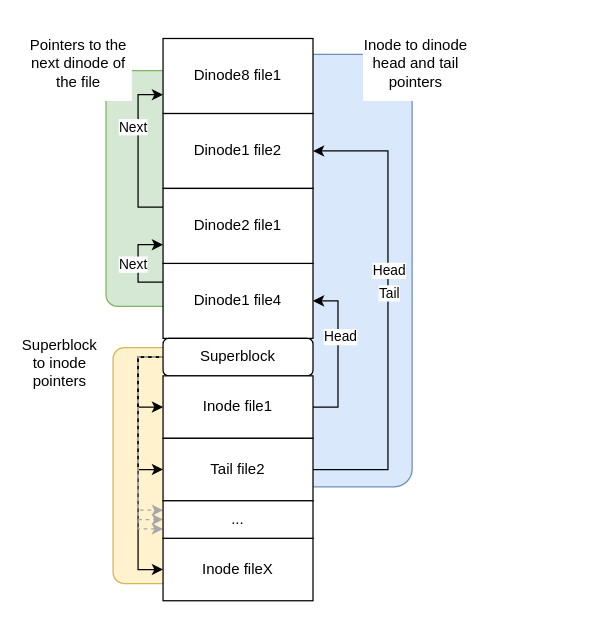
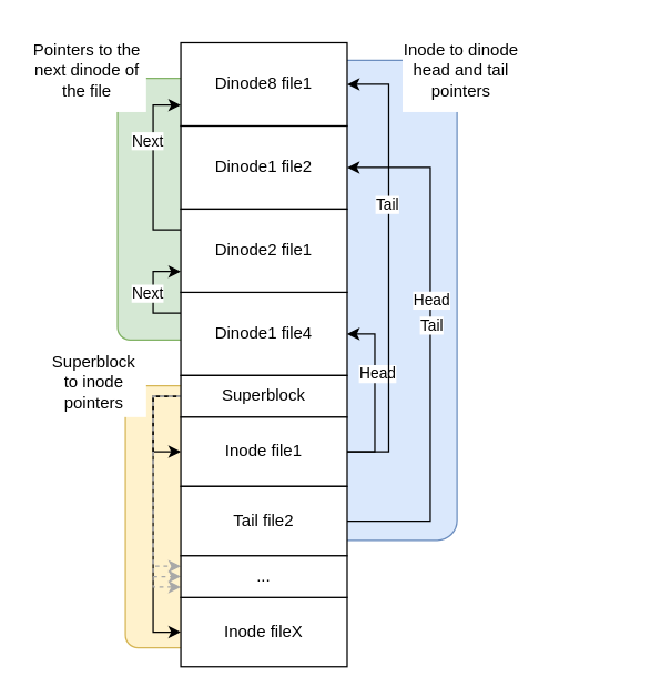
  <mxCell id="0" />
  <mxCell id="1" parent="0" />
  <mxCell id="2" value="" style="rounded=1;whiteSpace=wrap;html=1;rotation=90;fillColor=#d5e8d4;strokeColor=#82b366;" vertex="1" parent="1"><mxGeometry x="20" y="120" width="188.75" height="60" as="geometry" /></mxCell>
  <mxCell id="3" value="" style="rounded=1;whiteSpace=wrap;html=1;rotation=90;fillColor=#dae8fc;strokeColor=#6c8ebf;" vertex="1" parent="1"><mxGeometry x="108.82" y="168.28" width="346.07" height="94.94" as="geometry" /></mxCell>
  <mxCell id="4" value="" style="rounded=1;whiteSpace=wrap;html=1;rotation=90;fillColor=#fff2cc;strokeColor=#d6b656;" vertex="1" parent="1"><mxGeometry x="25.63" y="341.88" width="188.75" height="60" as="geometry" /></mxCell>
  <mxCell id="5" style="edgeStyle=orthogonalEdgeStyle;rounded=0;orthogonalLoop=1;jettySize=auto;html=1;exitX=0;exitY=0.25;exitDx=0;exitDy=0;entryX=0;entryY=0.75;entryDx=0;entryDy=0;strokeColor=#000000;" edge="1" parent="1" source="7" target="11"><mxGeometry relative="1" as="geometry"><Array as="points"><mxPoint x="110" y="225" /><mxPoint x="110" y="195" /></Array></mxGeometry></mxCell>
  <mxCell id="6" value="Next" style="edgeLabel;html=1;align=center;verticalAlign=middle;resizable=0;points=[];" vertex="1" connectable="0" parent="5"><mxGeometry x="-0.343" relative="1" as="geometry"><mxPoint x="-5" y="-12" as="offset" /></mxGeometry></mxCell>
  <mxCell id="7" value="Dinode1 file4" style="rounded=0;whiteSpace=wrap;html=1;" vertex="1" parent="1"><mxGeometry x="130" y="210" width="120" height="60" as="geometry" /></mxCell>
  <mxCell id="8" value="Dinode1 file2" style="rounded=0;whiteSpace=wrap;html=1;" vertex="1" parent="1"><mxGeometry x="130" y="90" width="120" height="60" as="geometry" /></mxCell>
  <mxCell id="9" style="edgeStyle=orthogonalEdgeStyle;rounded=0;orthogonalLoop=1;jettySize=auto;html=1;exitX=0;exitY=0.25;exitDx=0;exitDy=0;entryX=0;entryY=0.75;entryDx=0;entryDy=0;strokeColor=#000000;" edge="1" parent="1" source="11" target="12"><mxGeometry relative="1" as="geometry" /></mxCell>
  <mxCell id="10" value="Next" style="edgeLabel;html=1;align=center;verticalAlign=middle;resizable=0;points=[];" vertex="1" connectable="0" parent="9"><mxGeometry x="0.292" y="1" relative="1" as="geometry"><mxPoint x="-4" y="-1" as="offset" /></mxGeometry></mxCell>
  <mxCell id="11" value="Dinode2 file1" style="rounded=0;whiteSpace=wrap;html=1;" vertex="1" parent="1"><mxGeometry x="130" y="150" width="120" height="60" as="geometry" /></mxCell>
  <mxCell id="12" value="Dinode8 file1" style="rounded=0;whiteSpace=wrap;html=1;" vertex="1" parent="1"><mxGeometry x="130" y="30" width="120" height="60" as="geometry" /></mxCell>
  <mxCell id="13" style="edgeStyle=orthogonalEdgeStyle;rounded=0;orthogonalLoop=1;jettySize=auto;html=1;exitX=0;exitY=0.5;exitDx=0;exitDy=0;entryX=0;entryY=0.5;entryDx=0;entryDy=0;" edge="1" parent="1" source="19" target="22"><mxGeometry relative="1" as="geometry" /></mxCell>
- <mxCell id="14" style="edgeStyle=orthogonalEdgeStyle;rounded=0;orthogonalLoop=1;jettySize=auto;html=1;exitX=0;exitY=0.5;exitDx=0;exitDy=0;entryX=0;entryY=0.5;entryDx=0;entryDy=0;" edge="1" parent="1" source="19" target="26"><mxGeometry relative="1" as="geometry" /></mxCell>
  <mxCell id="15" style="edgeStyle=orthogonalEdgeStyle;rounded=0;orthogonalLoop=1;jettySize=auto;html=1;exitX=0;exitY=0.5;exitDx=0;exitDy=0;entryX=0;entryY=0.5;entryDx=0;entryDy=0;" edge="1" parent="1" source="19" target="27"><mxGeometry relative="1" as="geometry" /></mxCell>
  <mxCell id="16" style="edgeStyle=orthogonalEdgeStyle;rounded=0;orthogonalLoop=1;jettySize=auto;html=1;exitX=0;exitY=0.5;exitDx=0;exitDy=0;entryX=0;entryY=0.25;entryDx=0;entryDy=0;strokeColor=#A8A8A8;dashed=1;" edge="1" parent="1" source="19" target="28"><mxGeometry relative="1" as="geometry" /></mxCell>
  <mxCell id="17" style="edgeStyle=orthogonalEdgeStyle;rounded=0;orthogonalLoop=1;jettySize=auto;html=1;exitX=0;exitY=0.5;exitDx=0;exitDy=0;entryX=0;entryY=0.5;entryDx=0;entryDy=0;dashed=1;strokeColor=#A8A8A8;" edge="1" parent="1" source="19" target="28"><mxGeometry relative="1" as="geometry" /></mxCell>
  <mxCell id="18" style="edgeStyle=orthogonalEdgeStyle;rounded=0;orthogonalLoop=1;jettySize=auto;html=1;exitX=0;exitY=0.5;exitDx=0;exitDy=0;entryX=0;entryY=0.75;entryDx=0;entryDy=0;dashed=1;strokeColor=#A8A8A8;" edge="1" parent="1" source="19" target="28"><mxGeometry relative="1" as="geometry" /></mxCell>
- <mxCell id="19" value="Superblock" style="whiteSpace=wrap;html=1;rounded=1;" vertex="1" parent="1"><mxGeometry x="130" y="270" width="120" height="30" as="geometry" /></mxCell>
+ <mxCell id="19" value="Superblock" style="rounded=0;whiteSpace=wrap;html=1;" vertex="1" parent="1"><mxGeometry x="130" y="270" width="120" height="30" as="geometry" /></mxCell>
  <mxCell id="20" style="edgeStyle=orthogonalEdgeStyle;rounded=0;orthogonalLoop=1;jettySize=auto;html=1;exitX=1;exitY=0.5;exitDx=0;exitDy=0;entryX=1;entryY=0.5;entryDx=0;entryDy=0;" edge="1" parent="1" source="22" target="7"><mxGeometry relative="1" as="geometry"><Array as="points"><mxPoint x="270" y="325" /><mxPoint x="270" y="240" /></Array></mxGeometry></mxCell>
  <mxCell id="21" value="Head" style="edgeLabel;html=1;align=center;verticalAlign=middle;resizable=0;points=[];" vertex="1" connectable="0" parent="20"><mxGeometry x="0.232" y="-1" relative="1" as="geometry"><mxPoint as="offset" /></mxGeometry></mxCell>
  <mxCell id="22" value="Inode file1" style="rounded=0;whiteSpace=wrap;html=1;" vertex="1" parent="1"><mxGeometry x="130" y="300" width="120" height="50" as="geometry" /></mxCell>
  <mxCell id="23" style="edgeStyle=orthogonalEdgeStyle;rounded=0;orthogonalLoop=1;jettySize=auto;html=1;exitX=1;exitY=0.5;exitDx=0;exitDy=0;entryX=1;entryY=0.5;entryDx=0;entryDy=0;strokeColor=#000000;" edge="1" parent="1" source="26" target="8"><mxGeometry relative="1" as="geometry"><Array as="points"><mxPoint x="310" y="375" /><mxPoint x="310" y="120" /></Array></mxGeometry></mxCell>
  <mxCell id="24" value="Head" style="edgeLabel;html=1;align=center;verticalAlign=middle;resizable=0;points=[];" vertex="1" connectable="0" parent="23"><mxGeometry x="0.173" y="-3" relative="1" as="geometry"><mxPoint x="-3" as="offset" /></mxGeometry></mxCell>
  <mxCell id="25" value="&lt;div&gt;Tail&lt;/div&gt;" style="edgeLabel;html=1;align=center;verticalAlign=middle;resizable=0;points=[];" vertex="1" connectable="0" parent="23"><mxGeometry x="0.077" y="-2" relative="1" as="geometry"><mxPoint x="-2" as="offset" /></mxGeometry></mxCell>
  <mxCell id="26" value="Tail file2" style="rounded=0;whiteSpace=wrap;html=1;" vertex="1" parent="1"><mxGeometry x="130" y="350" width="120" height="50" as="geometry" /></mxCell>
  <mxCell id="27" value="Inode fileX" style="rounded=0;whiteSpace=wrap;html=1;" vertex="1" parent="1"><mxGeometry x="130" y="430" width="120" height="50" as="geometry" /></mxCell>
  <mxCell id="28" value="..." style="rounded=0;whiteSpace=wrap;html=1;" vertex="1" parent="1"><mxGeometry x="130" y="400" width="120" height="30" as="geometry" /></mxCell>
- <mxCell id="29" value="&lt;div&gt;Superblock&lt;/div&gt;&lt;div&gt;to inode pointers&lt;br&gt;&lt;/div&gt;" style="text;html=1;strokeColor=none;align=center;verticalAlign=middle;whiteSpace=wrap;rounded=0;fillColor=#ffffff;" vertex="1" parent="1"><mxGeometry x="10" y="265" width="75" height="50" as="geometry" /></mxCell>
+ <mxCell id="29" value="&lt;div&gt;Superblock&lt;/div&gt;&lt;div&gt;to inode pointers&lt;br&gt;&lt;/div&gt;" style="text;html=1;strokeColor=none;align=center;verticalAlign=middle;whiteSpace=wrap;rounded=0;fillColor=#ffffff;" vertex="1" parent="1"><mxGeometry x="30" y="250" width="75" height="50" as="geometry" /></mxCell>
+ <mxCell id="30" style="edgeStyle=orthogonalEdgeStyle;rounded=0;orthogonalLoop=1;jettySize=auto;html=1;exitX=1;exitY=0.5;exitDx=0;exitDy=0;entryX=1;entryY=0.5;entryDx=0;entryDy=0;strokeColor=#000000;" edge="1" parent="1" source="22" target="12"><mxGeometry relative="1" as="geometry"><Array as="points"><mxPoint x="280" y="325" /><mxPoint x="280" y="60" /></Array></mxGeometry></mxCell>
+ <mxCell id="31" value="Tail" style="edgeLabel;html=1;align=center;verticalAlign=middle;resizable=0;points=[];" vertex="1" connectable="0" parent="30"><mxGeometry x="0.286" y="2" relative="1" as="geometry"><mxPoint as="offset" /></mxGeometry></mxCell>
  <mxCell id="32" value="&lt;div&gt;Inode to dinode head and tail pointers&lt;br&gt;&lt;/div&gt;" style="text;html=1;strokeColor=none;align=center;verticalAlign=middle;whiteSpace=wrap;rounded=0;fillColor=#ffffff;" vertex="1" parent="1"><mxGeometry x="290" y="20" width="85" height="60" as="geometry" /></mxCell>
  <mxCell id="33" value="&lt;div&gt;Pointers to the next dinode of the file&lt;br&gt;&lt;/div&gt;" style="text;html=1;strokeColor=none;align=center;verticalAlign=middle;whiteSpace=wrap;rounded=0;fillColor=#ffffff;" vertex="1" parent="1"><mxGeometry x="20" y="20" width="85" height="60" as="geometry" /></mxCell>
